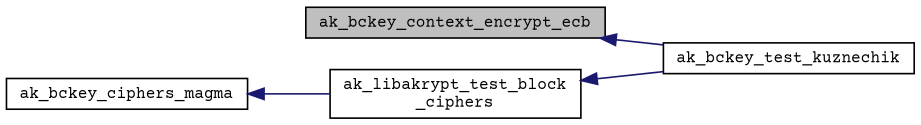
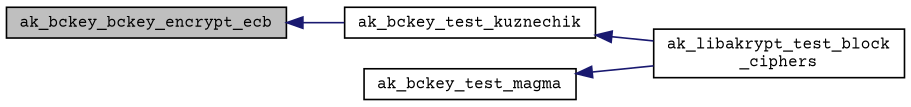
  digraph {
    fontname="Courier Prime"
    rankdir=LR
    node [color=black fillcolor=white fontname="Courier Prime" fontsize=10 shape=record style=filled]
    edge [color=midnightblue dir=back fontname="Courier Prime" fontsize=10 labelfontname=Helvetica labelfontsize=10 style=solid]
-   n1 [fillcolor=grey75 fontcolor=black height=0.2 label=ak_bckey_context_encrypt_ecb width=0.4]
+   n1 [fillcolor=grey75 fontcolor=black height=0.2 label=ak_bckey_bckey_encrypt_ecb width=0.4]
    n2 [height=0.2 label=ak_bckey_test_kuznechik width=0.4]
    n3 [height=0.2 label="ak_libakrypt_test_block\l_ciphers" width=0.4]
-   n4 [height=0.2 label=ak_bckey_ciphers_magma width=0.4]
+   n4 [height=0.2 label=ak_bckey_test_magma width=0.4]
    n1 -> n2
-   n3 -> n2
+   n2 -> n3
    n4 -> n3
  }
